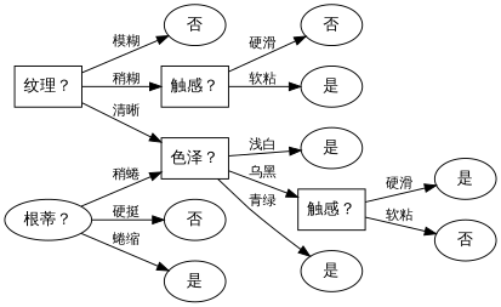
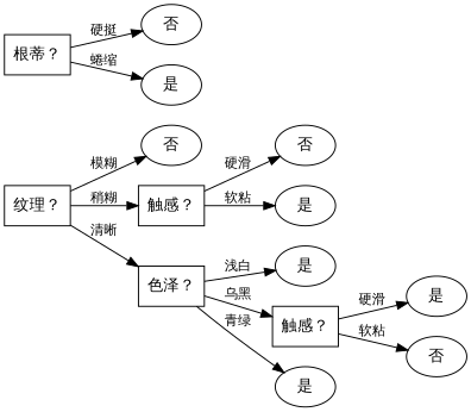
  digraph {
    fontname="Roboto Mono"
    rankdir=LR
    node [fontname="Roboto Mono"]
    edge [fontname="Roboto Mono" fontsize=12]
    n1 [label="纹理？" shape=box]
    n2 [label="否"]
    n3 [label="触感？" shape=box]
    n4 [label="色泽？" shape=box]
-   n5 [label="根蒂？" shape=ellipse]
+   n5 [label="根蒂？" shape=box]
    n6 [label="否"]
    n7 [label="是"]
    n8 [label="否"]
    n9 [label="是"]
    n10 [label="是"]
    n11 [label="触感？" shape=box]
    n12 [label="是"]
    n13 [label="是"]
    n14 [label="否"]
    n1 -> n2 [label="模糊"]
    n1 -> n3 [label="稍糊"]
    n1 -> n4 [label="清晰"]
    n3 -> n8 [label="硬滑"]
    n3 -> n9 [label="软粘"]
    n4 -> n10 [label="浅白"]
    n4 -> n11 [label="乌黑"]
    n4 -> n12 [label="青绿"]
-   n5 -> n4 [label="稍蜷"]
    n5 -> n6 [label="硬挺"]
    n5 -> n7 [label="蜷缩"]
    n11 -> n13 [label="硬滑"]
    n11 -> n14 [label="软粘"]
  }
